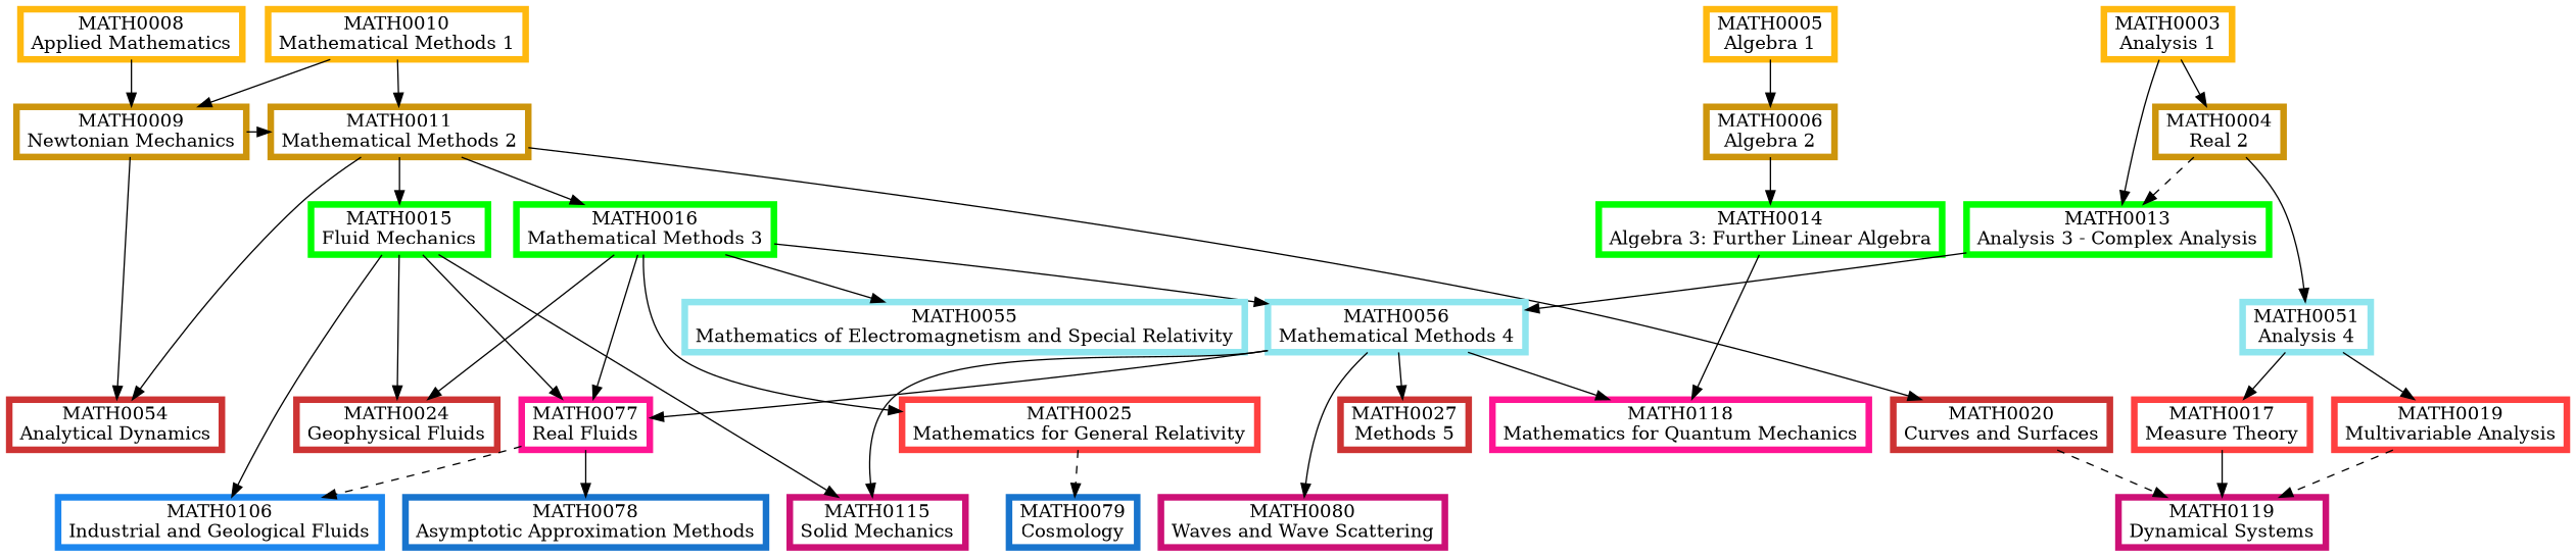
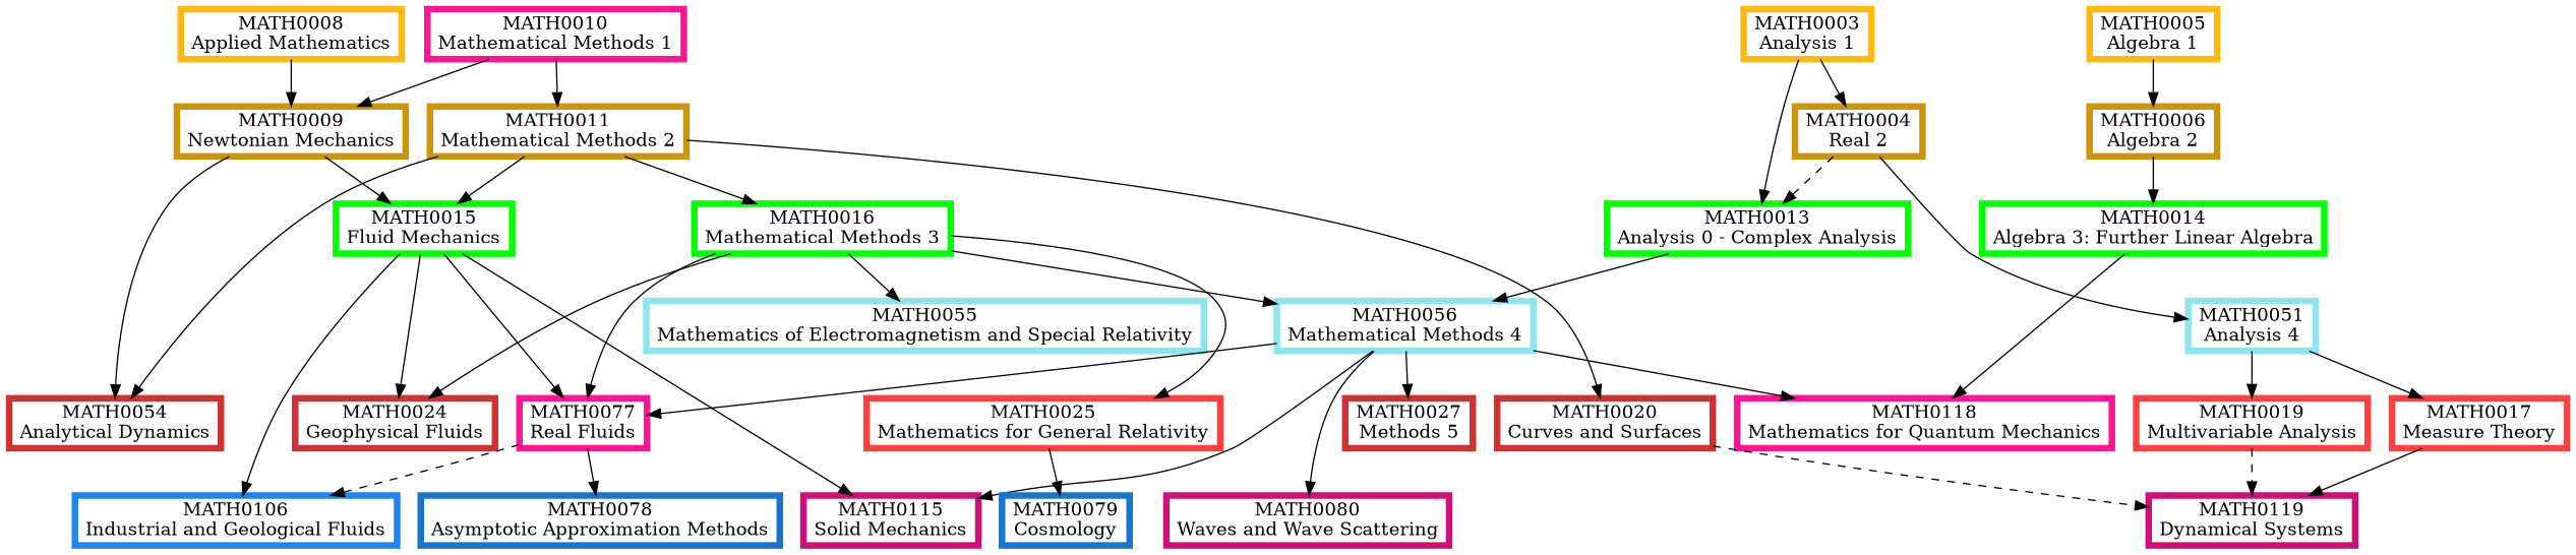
  digraph {
    node [color=darkgoldenrod1 fillcolor=white penwidth=5 shape=box style="filled,bold"]
-   n1 [label="MATH0010\nMathematical Methods 1"]
+   n1 [color=deeppink1 label="MATH0010\nMathematical Methods 1"]
    n2 [label="MATH0008\nApplied Mathematics"]
    n3 [label="MATH0003\nAnalysis 1"]
    n4 [label="MATH0005\nAlgebra 1"]
    n5 [color=darkgoldenrod3 label="MATH0011\nMathematical Methods 2"]
    n6 [color=darkgoldenrod3 label="MATH0004\nReal 2"]
    n7 [color=darkgoldenrod3 label="MATH0006\nAlgebra 2"]
    n8 [color=darkgoldenrod3 label="MATH0009\nNewtonian Mechanics"]
    n9 [color=green1 label="MATH0015\nFluid Mechanics"]
-   n10 [color=green1 label="MATH0013\nAnalysis 3 - Complex Analysis"]
+   n10 [color=green1 label="MATH0013\nAnalysis 0 - Complex Analysis"]
    n11 [color=green1 label="MATH0016\nMathematical Methods 3"]
    n12 [color=green1 label="MATH0014\nAlgebra 3: Further Linear Algebra"]
    n13 [color=cadetblue2 label="MATH0056\nMathematical Methods 4"]
    n14 [color=cadetblue2 label="MATH0055\nMathematics of Electromagnetism and Special Relativity"]
    n15 [color=cadetblue2 label="MATH0051\nAnalysis 4"]
    n16 [color=brown1 label="MATH0019\nMultivariable Analysis"]
    n17 [color=brown1 label="MATH0025\nMathematics for General Relativity"]
    n18 [color=brown1 label="MATH0017\nMeasure Theory"]
    n19 [color=brown3 label="MATH0027\nMethods 5"]
    n20 [color=brown3 label="MATH0054\nAnalytical Dynamics"]
    n21 [color=brown3 label="MATH0024\nGeophysical Fluids"]
    n22 [color=brown3 label="MATH0020\nCurves and Surfaces"]
    n23 [color=deeppink1 label="MATH0077\nReal Fluids"]
    n24 [color=deeppink1 label="MATH0118\nMathematics for Quantum Mechanics"]
    n25 [color=deeppink3 label="MATH0080\nWaves and Wave Scattering"]
    n26 [color=deeppink3 label="MATH0115\nSolid Mechanics"]
    n27 [color=deeppink3 label="MATH0119\nDynamical Systems"]
    n28 [color=dodgerblue2 label="MATH0106\nIndustrial and Geological Fluids"]
    n29 [color=dodgerblue3 label="MATH0079\nCosmology"]
    n30 [color=dodgerblue3 label="MATH0078\nAsymptotic Approximation Methods"]
    subgraph sub_1 {
      rank=same
      n1
      n2
      n3
      n4
    }
    subgraph sub_2 {
      rank=same
      n5
      n6
      n7
      n8
    }
    subgraph sub_3 {
      rank=same
      n9
      n10
      n11
      n12
    }
    subgraph sub_4 {
      rank=same
      n13
      n14
      n15
    }
    subgraph sub_5 {
      rank=same
      n16
      n17
      n18
    }
    subgraph sub_6 {
      rank=same
      n19
      n20
      n21
      n22
    }
    subgraph sub_7 {
      rank=same
      n23
      n24
    }
    subgraph sub_8 {
      rank=same
      n25
      n26
      n27
    }
    subgraph sub_9 {
      rank=same
      n28
    }
    subgraph sub_10 {
      rank=same
      n29
      n30
    }
    n1 -> n5
    n1 -> n8
    n2 -> n8
    n3 -> n6
    n3 -> n10
    n4 -> n7
    n5 -> n9
    n5 -> n11
    n5 -> n20
    n5 -> n22
    n6 -> n10 [style=dashed]
    n6 -> n15
    n7 -> n12
-   n8 -> n5
+   n8 -> n9
    n8 -> n20
    n9 -> n21
    n9 -> n23
    n9 -> n26
    n9 -> n28
    n10 -> n13
    n11 -> n13
    n11 -> n14
    n11 -> n17
    n11 -> n21
    n11 -> n23
    n12 -> n24
    n13 -> n19
    n13 -> n23
    n13 -> n24
    n13 -> n25
    n13 -> n26
    n15 -> n16
    n15 -> n18
    n16 -> n27 [style=dashed]
-   n17 -> n29 [style=dashed]
+   n17 -> n29
    n18 -> n27
    n22 -> n27 [style=dashed]
    n23 -> n28 [style=dashed]
    n23 -> n30
  }
